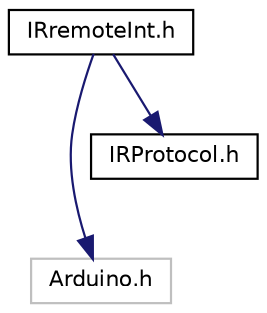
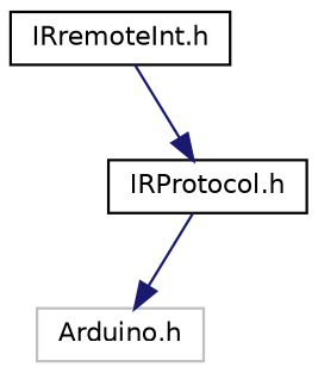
  digraph {
    node [color=black fillcolor=white fontname=Helvetica fontsize=10 shape=record style=filled]
    edge [color=midnightblue fontname=Helvetica fontsize=10 labelfontname=Helvetica labelfontsize=10 style=solid]
    n1 [height=0.2 label="IRremoteInt.h" width=0.4]
    n2 [color=grey75 height=0.2 label="Arduino.h" width=0.4]
    n3 [height=0.2 label="IRProtocol.h" width=0.4]
-   n1 -> n2
+   n3 -> n2
    n1 -> n3
  }
